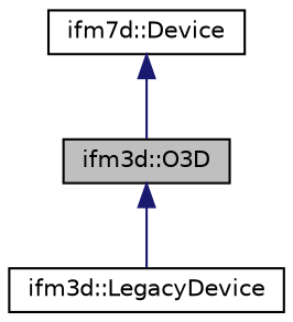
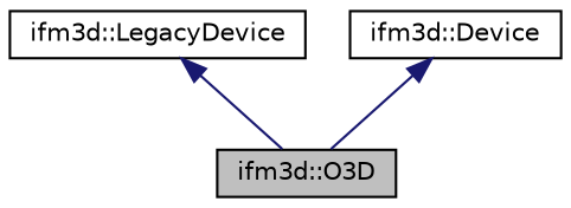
  digraph {
    node [color=black fontname=Helvetica fontsize=10 shape=record]
    edge [color=midnightblue dir=back fontname=Helvetica fontsize=10 labelfontname=Helvetica labelfontsize=10 style=solid]
    n1 [fillcolor=grey75 fontcolor=black height=0.2 label="ifm3d::O3D" style=filled width=0.4]
    n2 [height=0.2 label="ifm3d::LegacyDevice" width=0.4]
-   n3 [height=0.2 label="ifm7d::Device" width=0.4]
-   n1 -> n2
+   n3 [height=0.2 label="ifm3d::Device" width=0.4]
+   n2 -> n1
    n3 -> n1
  }
